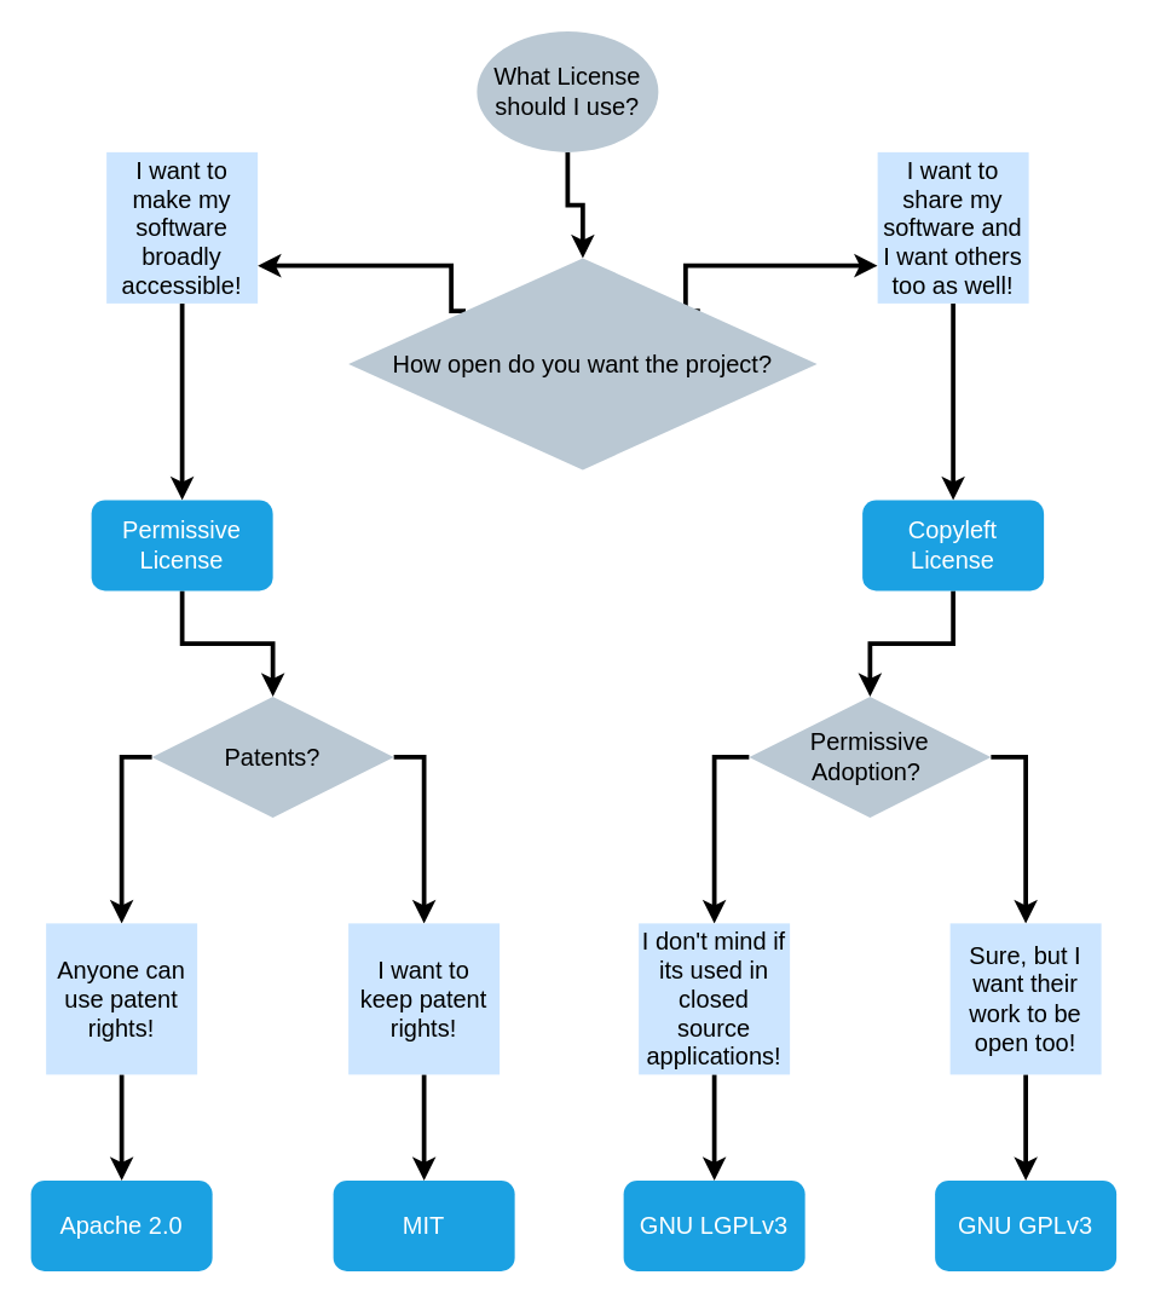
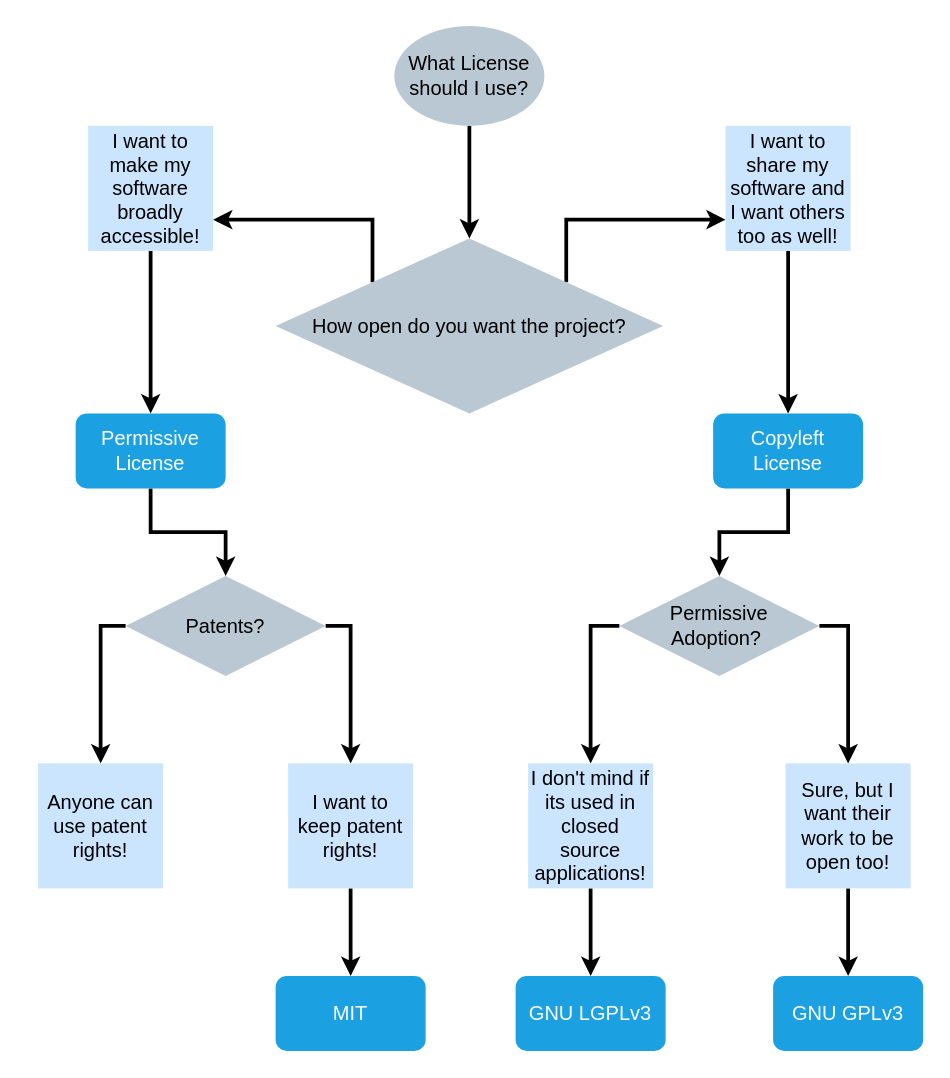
  <mxCell id="0" />
  <mxCell id="1" parent="0" />
  <mxCell id="2" style="edgeStyle=orthogonalEdgeStyle;rounded=0;orthogonalLoop=1;jettySize=auto;html=1;exitX=0.5;exitY=1;exitDx=0;exitDy=0;fontSize=16;strokeWidth=3;" edge="1" parent="1" source="3" target="6"><mxGeometry relative="1" as="geometry" /></mxCell>
  <mxCell id="3" value="What License&lt;br style=&quot;font-size: 16px;&quot;&gt;should I use?" style="ellipse;whiteSpace=wrap;html=1;fontSize=16;fillColor=#bac8d3;strokeColor=none;" vertex="1" parent="1"><mxGeometry x="315" y="20" width="120" height="80" as="geometry" /></mxCell>
  <mxCell id="4" style="edgeStyle=orthogonalEdgeStyle;rounded=0;orthogonalLoop=1;jettySize=auto;html=1;exitX=0;exitY=0;exitDx=0;exitDy=0;entryX=1;entryY=0.75;entryDx=0;entryDy=0;fontSize=16;strokeWidth=3;" edge="1" parent="1" source="6" target="8"><mxGeometry relative="1" as="geometry"><Array as="points"><mxPoint x="298" y="175" /></Array></mxGeometry></mxCell>
  <mxCell id="5" style="edgeStyle=orthogonalEdgeStyle;rounded=0;orthogonalLoop=1;jettySize=auto;html=1;exitX=1;exitY=0;exitDx=0;exitDy=0;entryX=0;entryY=0.75;entryDx=0;entryDy=0;fontSize=16;strokeWidth=3;" edge="1" parent="1" source="6" target="10"><mxGeometry relative="1" as="geometry"><Array as="points"><mxPoint x="453" y="175" /></Array></mxGeometry></mxCell>
- <mxCell id="6" value="How open do you want the project?" style="rhombus;whiteSpace=wrap;html=1;fontSize=16;fillColor=#bac8d3;strokeColor=none;" vertex="1" parent="1"><mxGeometry x="230" y="170" width="310" height="140" as="geometry" /></mxCell>
+ <mxCell id="6" value="How open do you want the project?" style="rhombus;whiteSpace=wrap;html=1;fontSize=16;fillColor=#bac8d3;strokeColor=none;" vertex="1" parent="1"><mxGeometry x="220" y="190" width="310" height="140" as="geometry" /></mxCell>
  <mxCell id="7" style="edgeStyle=orthogonalEdgeStyle;rounded=0;orthogonalLoop=1;jettySize=auto;html=1;exitX=0.5;exitY=1;exitDx=0;exitDy=0;fontSize=16;strokeWidth=3;" edge="1" parent="1" source="8" target="14"><mxGeometry relative="1" as="geometry" /></mxCell>
  <mxCell id="8" value="I want to make my software broadly accessible!" style="whiteSpace=wrap;html=1;aspect=fixed;fontSize=16;fillColor=#cce5ff;strokeColor=none;" vertex="1" parent="1"><mxGeometry x="70" y="100" width="100" height="100" as="geometry" /></mxCell>
  <mxCell id="9" style="edgeStyle=orthogonalEdgeStyle;rounded=0;orthogonalLoop=1;jettySize=auto;html=1;exitX=0.5;exitY=1;exitDx=0;exitDy=0;fontSize=16;strokeWidth=3;" edge="1" parent="1" source="10" target="12"><mxGeometry relative="1" as="geometry" /></mxCell>
  <mxCell id="10" value="I want to share my software and I want others too as well!" style="whiteSpace=wrap;html=1;aspect=fixed;fontSize=16;fillColor=#cce5ff;strokeColor=none;" vertex="1" parent="1"><mxGeometry x="580" y="100" width="100" height="100" as="geometry" /></mxCell>
  <mxCell id="11" style="edgeStyle=orthogonalEdgeStyle;rounded=0;orthogonalLoop=1;jettySize=auto;html=1;exitX=0.5;exitY=1;exitDx=0;exitDy=0;entryX=0.5;entryY=0;entryDx=0;entryDy=0;fontSize=16;strokeWidth=3;" edge="1" parent="1" source="12" target="20"><mxGeometry relative="1" as="geometry" /></mxCell>
  <mxCell id="12" value="Copyleft License" style="rounded=1;whiteSpace=wrap;html=1;fontSize=16;fillColor=#1ba1e2;fontColor=#ffffff;strokeColor=none;" vertex="1" parent="1"><mxGeometry x="570" y="330" width="120" height="60" as="geometry" /></mxCell>
  <mxCell id="13" style="edgeStyle=orthogonalEdgeStyle;rounded=0;orthogonalLoop=1;jettySize=auto;html=1;exitX=0.5;exitY=1;exitDx=0;exitDy=0;entryX=0.5;entryY=0;entryDx=0;entryDy=0;fontSize=16;strokeWidth=3;" edge="1" parent="1" source="14" target="17"><mxGeometry relative="1" as="geometry" /></mxCell>
  <mxCell id="14" value="Permissive License" style="rounded=1;whiteSpace=wrap;html=1;fontSize=16;fillColor=#1ba1e2;fontColor=#ffffff;strokeColor=none;" vertex="1" parent="1"><mxGeometry x="60" y="330" width="120" height="60" as="geometry" /></mxCell>
  <mxCell id="15" style="edgeStyle=orthogonalEdgeStyle;rounded=0;orthogonalLoop=1;jettySize=auto;html=1;exitX=1;exitY=0.5;exitDx=0;exitDy=0;fontSize=16;strokeWidth=3;" edge="1" parent="1" source="17" target="26"><mxGeometry relative="1" as="geometry" /></mxCell>
  <mxCell id="16" style="edgeStyle=orthogonalEdgeStyle;rounded=0;orthogonalLoop=1;jettySize=auto;html=1;exitX=0;exitY=0.5;exitDx=0;exitDy=0;fontSize=16;strokeWidth=3;" edge="1" parent="1" source="17" target="28"><mxGeometry relative="1" as="geometry" /></mxCell>
  <mxCell id="17" value="Patents?" style="rhombus;whiteSpace=wrap;html=1;fontSize=16;fillColor=#bac8d3;strokeColor=none;" vertex="1" parent="1"><mxGeometry x="100" y="460" width="160" height="80" as="geometry" /></mxCell>
  <mxCell id="18" style="edgeStyle=orthogonalEdgeStyle;rounded=0;orthogonalLoop=1;jettySize=auto;html=1;exitX=0;exitY=0.5;exitDx=0;exitDy=0;fontSize=16;strokeWidth=3;" edge="1" parent="1" source="20" target="24"><mxGeometry relative="1" as="geometry" /></mxCell>
  <mxCell id="19" style="edgeStyle=orthogonalEdgeStyle;rounded=0;orthogonalLoop=1;jettySize=auto;html=1;exitX=1;exitY=0.5;exitDx=0;exitDy=0;fontSize=16;strokeWidth=3;" edge="1" parent="1" source="20" target="22"><mxGeometry relative="1" as="geometry" /></mxCell>
  <mxCell id="20" value="Permissive Adoption?&amp;nbsp;" style="rhombus;whiteSpace=wrap;html=1;fontSize=16;fillColor=#bac8d3;strokeColor=none;" vertex="1" parent="1"><mxGeometry x="495" y="460" width="160" height="80" as="geometry" /></mxCell>
  <mxCell id="21" style="edgeStyle=orthogonalEdgeStyle;rounded=0;orthogonalLoop=1;jettySize=auto;html=1;exitX=0.5;exitY=1;exitDx=0;exitDy=0;fontSize=16;strokeWidth=3;" edge="1" parent="1" source="22" target="32"><mxGeometry relative="1" as="geometry" /></mxCell>
  <mxCell id="22" value="Sure, but I want their work to be open too!" style="whiteSpace=wrap;html=1;aspect=fixed;fontSize=16;fillColor=#cce5ff;strokeColor=none;" vertex="1" parent="1"><mxGeometry x="628" y="610" width="100" height="100" as="geometry" /></mxCell>
  <mxCell id="23" style="edgeStyle=orthogonalEdgeStyle;rounded=0;orthogonalLoop=1;jettySize=auto;html=1;exitX=0.5;exitY=1;exitDx=0;exitDy=0;entryX=0.5;entryY=0;entryDx=0;entryDy=0;fontSize=16;strokeWidth=3;" edge="1" parent="1" source="24" target="31"><mxGeometry relative="1" as="geometry" /></mxCell>
  <mxCell id="24" value="I don't mind if its used in closed source applications!" style="whiteSpace=wrap;html=1;aspect=fixed;fontSize=16;fillColor=#cce5ff;strokeColor=none;" vertex="1" parent="1"><mxGeometry x="422" y="610" width="100" height="100" as="geometry" /></mxCell>
  <mxCell id="25" style="edgeStyle=orthogonalEdgeStyle;rounded=0;orthogonalLoop=1;jettySize=auto;html=1;exitX=0.5;exitY=1;exitDx=0;exitDy=0;fontSize=16;strokeWidth=3;" edge="1" parent="1" source="26" target="30"><mxGeometry relative="1" as="geometry" /></mxCell>
  <mxCell id="26" value="I want to keep patent rights!" style="whiteSpace=wrap;html=1;aspect=fixed;fontSize=16;fillColor=#cce5ff;strokeColor=none;" vertex="1" parent="1"><mxGeometry x="230" y="610" width="100" height="100" as="geometry" /></mxCell>
- <mxCell id="27" style="edgeStyle=orthogonalEdgeStyle;rounded=0;orthogonalLoop=1;jettySize=auto;html=1;exitX=0.5;exitY=1;exitDx=0;exitDy=0;fontSize=16;strokeWidth=3;" edge="1" parent="1" source="28" target="29"><mxGeometry relative="1" as="geometry" /></mxCell>
  <mxCell id="28" value="Anyone can use patent rights!" style="whiteSpace=wrap;html=1;aspect=fixed;fontSize=16;fillColor=#cce5ff;strokeColor=none;" vertex="1" parent="1"><mxGeometry x="30" y="610" width="100" height="100" as="geometry" /></mxCell>
- <mxCell id="29" value="Apache 2.0" style="rounded=1;whiteSpace=wrap;html=1;fontSize=16;fillColor=#1ba1e2;strokeColor=none;fontColor=#ffffff;" vertex="1" parent="1"><mxGeometry x="20" y="780" width="120" height="60" as="geometry" /></mxCell>
  <mxCell id="30" value="MIT" style="rounded=1;whiteSpace=wrap;html=1;fontSize=16;fillColor=#1ba1e2;strokeColor=none;fontColor=#ffffff;" vertex="1" parent="1"><mxGeometry x="220" y="780" width="120" height="60" as="geometry" /></mxCell>
  <mxCell id="31" value="GNU LGPLv3" style="rounded=1;whiteSpace=wrap;html=1;fontSize=16;fillColor=#1ba1e2;strokeColor=none;fontColor=#ffffff;" vertex="1" parent="1"><mxGeometry x="412" y="780" width="120" height="60" as="geometry" /></mxCell>
  <mxCell id="32" value="GNU GPLv3" style="rounded=1;whiteSpace=wrap;html=1;fontSize=16;fillColor=#1ba1e2;strokeColor=none;fontColor=#ffffff;" vertex="1" parent="1"><mxGeometry x="618" y="780" width="120" height="60" as="geometry" /></mxCell>
